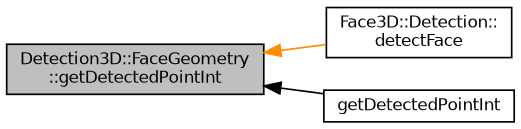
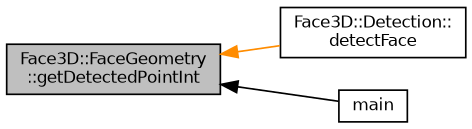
  digraph {
    rankdir=LR
    node [color=black fillcolor=white fontname=Helvetica fontsize=10 shape=record style=filled]
    edge [dir=back fontname=Helvetica fontsize=10 labelfontname=Helvetica labelfontsize=10 style=solid]
-   n1 [fillcolor=grey75 fontcolor=black height=0.2 label="Detection3D::FaceGeometry\l::getDetectedPointInt" width=0.4]
+   n1 [fillcolor=grey75 fontcolor=black height=0.2 label="Face3D::FaceGeometry\l::getDetectedPointInt" width=0.4]
    n2 [height=0.2 label="Face3D::Detection::\ldetectFace" width=0.4]
-   n3 [height=0.2 label=getDetectedPointInt width=0.4]
+   n3 [height=0.2 label=main width=0.4]
    n1 -> n2 [color=darkorange]
    n1 -> n3 [color=black]
  }
